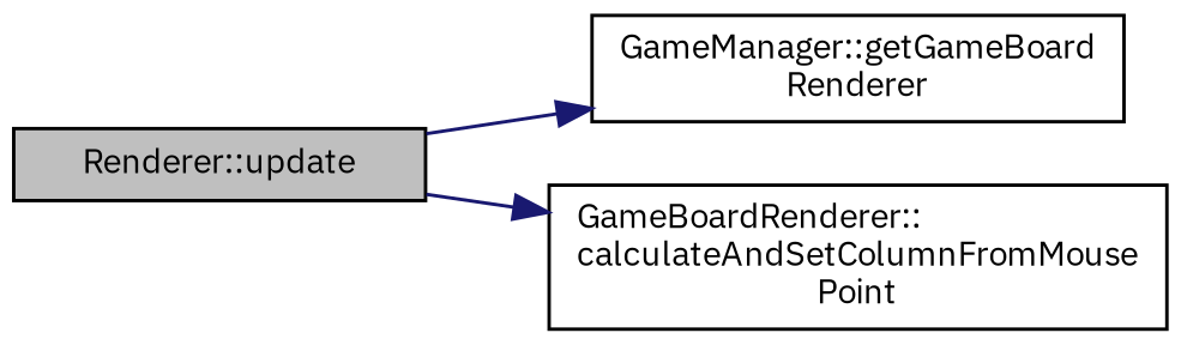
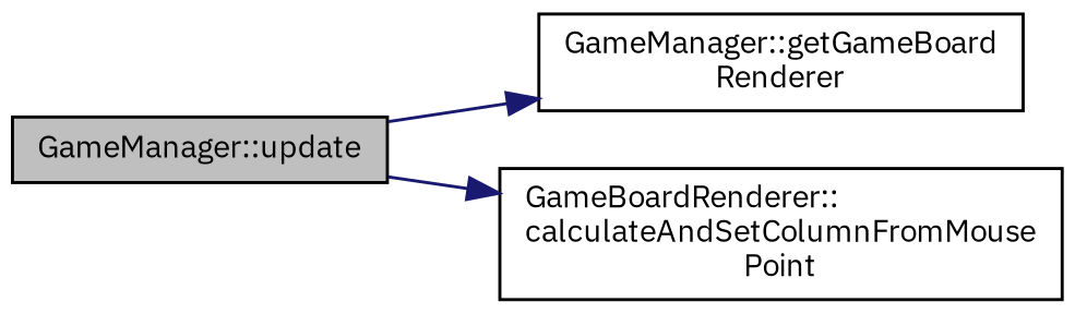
  digraph {
    fontname="IBM Plex Sans"
    rankdir=LR
    node [color=black fillcolor=white fontname="IBM Plex Sans" fontsize=10 shape=record style=filled]
    edge [color=midnightblue fontname="IBM Plex Sans" fontsize=10 labelfontname=Helvetica labelfontsize=10 style=solid]
-   n1 [fillcolor=grey75 fontcolor=black height=0.2 label="Renderer::update" width=0.4]
+   n1 [fillcolor=grey75 fontcolor=black height=0.2 label="GameManager::update" width=0.4]
    n2 [height=0.2 label="GameManager::getGameBoard\lRenderer" width=0.4]
    n3 [height=0.2 label="GameBoardRenderer::\lcalculateAndSetColumnFromMouse\lPoint" width=0.4]
    n1 -> n2
    n1 -> n3
  }
